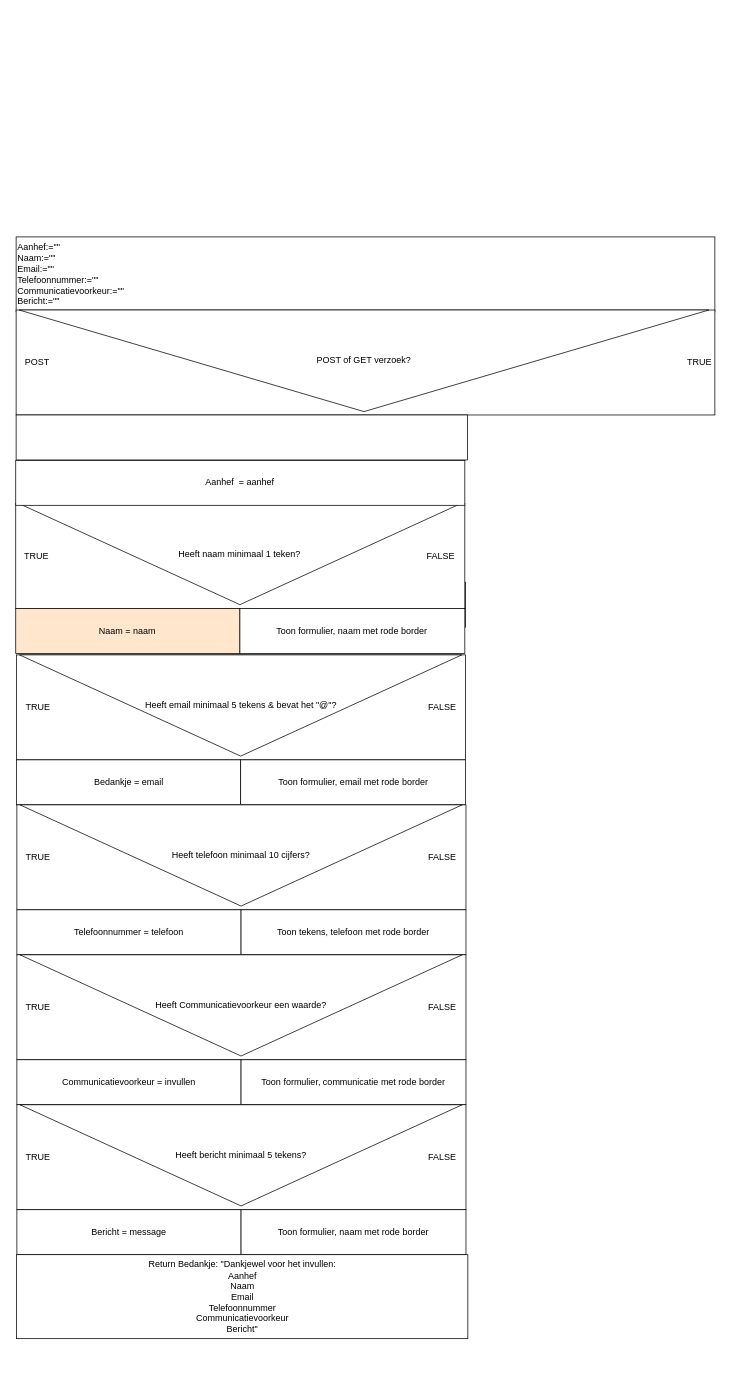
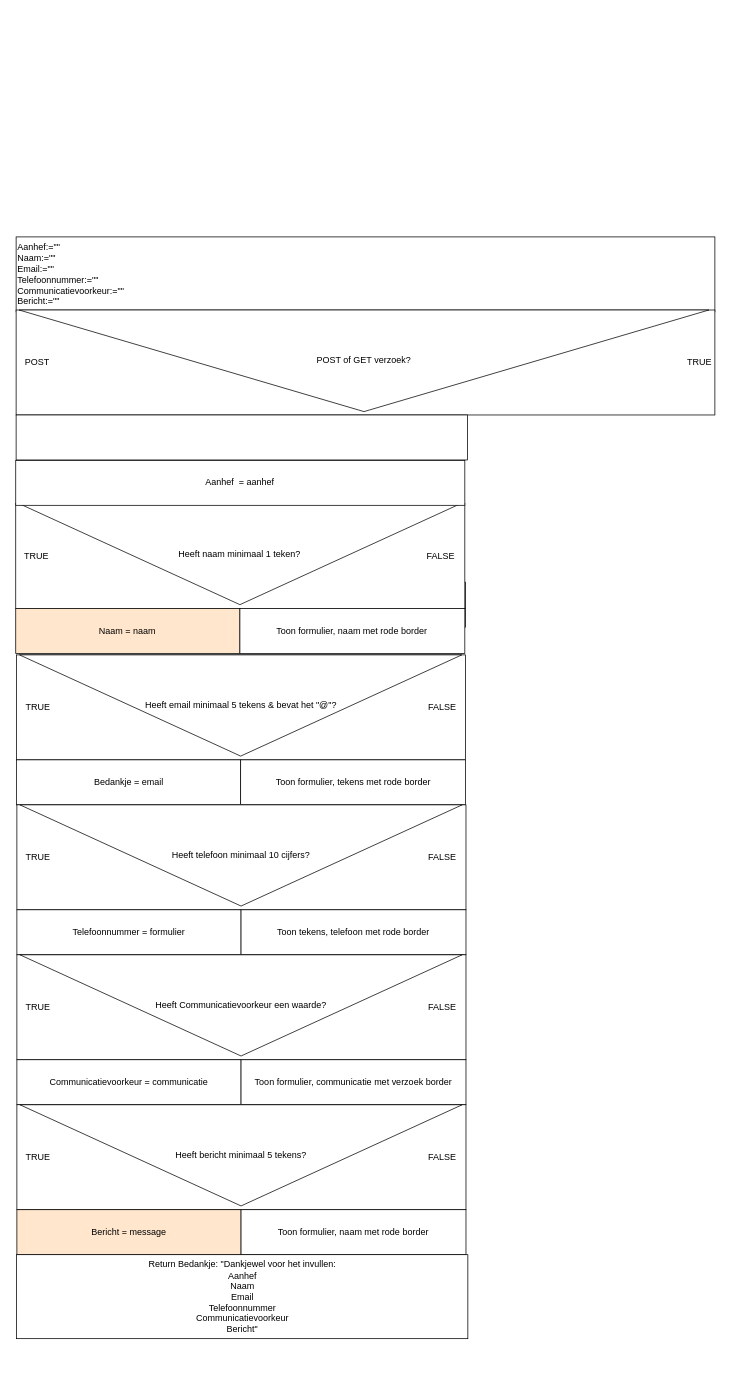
  <mxCell id="0" />
  <mxCell id="1" parent="0" />
  <mxCell id="2" value="Aanhef:=&quot;&quot;&lt;br&gt;Naam:=&quot;&quot;&lt;br&gt;Email:=&quot;&quot;&lt;br&gt;Telefoonnummer:=&quot;&quot;&lt;br&gt;Communicatievoorkeur:=&quot;&quot;&lt;br&gt;Bericht:=&quot;&quot;" style="rounded=0;whiteSpace=wrap;html=1;align=left;" vertex="1" parent="1"><mxGeometry x="21" y="315" width="932" height="100" as="geometry" /></mxCell>
  <mxCell id="3" value="Aanhef&amp;nbsp; = aanhef" style="rounded=0;whiteSpace=wrap;html=1;align=center;" vertex="1" parent="1"><mxGeometry x="21.51" y="775.5" width="598.99" height="60" as="geometry" /></mxCell>
  <mxCell id="4" value="&amp;nbsp; &amp;nbsp;TRUE&lt;span style=&quot;white-space: pre;&quot;&gt;&#09;&lt;/span&gt;&lt;span style=&quot;white-space: pre;&quot;&gt;&#09;&lt;/span&gt;&lt;span style=&quot;white-space: pre;&quot;&gt;&#09;&lt;/span&gt;&lt;span style=&quot;white-space: pre;&quot;&gt;&#09;&lt;/span&gt;&lt;span style=&quot;white-space: pre;&quot;&gt;&#09;&lt;/span&gt;&lt;span style=&quot;white-space: pre;&quot;&gt;&#09;&lt;/span&gt;&lt;span style=&quot;white-space: pre;&quot;&gt;&#09;&lt;/span&gt;&lt;span style=&quot;white-space: pre;&quot;&gt;&#09;&lt;/span&gt;&lt;span style=&quot;white-space: pre;&quot;&gt;&#09;&lt;/span&gt;&lt;span style=&quot;white-space: pre;&quot;&gt;&#09;&lt;/span&gt;&lt;span style=&quot;white-space: pre;&quot;&gt;&#09;&lt;/span&gt;&lt;span style=&quot;white-space: pre;&quot;&gt;&#09;&lt;/span&gt;&lt;span style=&quot;white-space: pre;&quot;&gt;&#09;&lt;/span&gt;&lt;span style=&quot;white-space: pre;&quot;&gt;&#09;&lt;/span&gt;&amp;nbsp;&amp;nbsp;&lt;span style=&quot;white-space: pre;&quot;&gt;&#09;&lt;/span&gt;&lt;span style=&quot;white-space: pre;&quot;&gt;&#09;&lt;/span&gt;&lt;span style=&quot;white-space: pre;&quot;&gt;&#09;&lt;/span&gt;&lt;span style=&quot;white-space: pre;&quot;&gt;&#09;&lt;/span&gt;&lt;span style=&quot;white-space: pre;&quot;&gt;&#09;&lt;/span&gt;&amp;nbsp; &amp;nbsp; FALSE" style="rounded=0;whiteSpace=wrap;html=1;align=left;" vertex="1" parent="1"><mxGeometry x="21.51" y="872.5" width="598.99" height="140" as="geometry" /></mxCell>
  <mxCell id="5" value="&lt;div style=&quot;&quot;&gt;Heeft email minimaal 5 tekens &amp;amp; bevat het &quot;@&quot;?&lt;/div&gt;" style="triangle;whiteSpace=wrap;html=1;rotation=90;align=center;verticalAlign=middle;labelPosition=center;verticalLabelPosition=middle;horizontal=0;" vertex="1" parent="1"><mxGeometry x="253" y="645" width="135" height="590" as="geometry" /></mxCell>
  <mxCell id="6" value="Bedankje = email" style="rounded=0;whiteSpace=wrap;html=1;" vertex="1" parent="1"><mxGeometry x="21.51" y="1012.5" width="298.99" height="60" as="geometry" /></mxCell>
- <mxCell id="7" value="Toon formulier, email met rode border" style="rounded=0;whiteSpace=wrap;html=1;" vertex="1" parent="1"><mxGeometry x="320.5" y="1012.5" width="300" height="60" as="geometry" /></mxCell>
+ <mxCell id="7" value="Toon formulier, tekens met rode border" style="rounded=0;whiteSpace=wrap;html=1;" vertex="1" parent="1"><mxGeometry x="320.5" y="1012.5" width="300" height="60" as="geometry" /></mxCell>
  <mxCell id="8" value="&amp;nbsp; &amp;nbsp;TRUE&lt;span style=&quot;white-space: pre;&quot;&gt;&#09;&lt;/span&gt;&lt;span style=&quot;white-space: pre;&quot;&gt;&#09;&lt;/span&gt;&lt;span style=&quot;white-space: pre;&quot;&gt;&#09;&lt;/span&gt;&lt;span style=&quot;white-space: pre;&quot;&gt;&#09;&lt;/span&gt;&lt;span style=&quot;white-space: pre;&quot;&gt;&#09;&lt;/span&gt;&lt;span style=&quot;white-space: pre;&quot;&gt;&#09;&lt;/span&gt;&lt;span style=&quot;white-space: pre;&quot;&gt;&#09;&lt;/span&gt;&lt;span style=&quot;white-space: pre;&quot;&gt;&#09;&lt;/span&gt;&lt;span style=&quot;white-space: pre;&quot;&gt;&#09;&lt;/span&gt;&lt;span style=&quot;white-space: pre;&quot;&gt;&#09;&lt;/span&gt;&lt;span style=&quot;white-space: pre;&quot;&gt;&#09;&lt;/span&gt;&lt;span style=&quot;white-space: pre;&quot;&gt;&#09;&lt;/span&gt;&lt;span style=&quot;white-space: pre;&quot;&gt;&#09;&lt;/span&gt;&lt;span style=&quot;white-space: pre;&quot;&gt;&#09;&lt;/span&gt;&amp;nbsp;&amp;nbsp;&lt;span style=&quot;white-space: pre;&quot;&gt;&#09;&lt;/span&gt;&lt;span style=&quot;white-space: pre;&quot;&gt;&#09;&lt;/span&gt;&lt;span style=&quot;white-space: pre;&quot;&gt;&#09;&lt;/span&gt;&lt;span style=&quot;white-space: pre;&quot;&gt;&#09;&lt;/span&gt;&lt;span style=&quot;white-space: pre;&quot;&gt;&#09;&lt;/span&gt;&amp;nbsp; &amp;nbsp; FALSE" style="rounded=0;whiteSpace=wrap;html=1;align=left;" vertex="1" parent="1"><mxGeometry x="22.02" y="1072.5" width="598.99" height="140" as="geometry" /></mxCell>
  <mxCell id="9" value="&lt;div style=&quot;&quot;&gt;Heeft telefoon minimaal 10 cijfers?&lt;/div&gt;" style="triangle;whiteSpace=wrap;html=1;rotation=90;align=center;verticalAlign=middle;labelPosition=center;verticalLabelPosition=middle;horizontal=0;" vertex="1" parent="1"><mxGeometry x="253.51" y="845" width="135" height="590" as="geometry" /></mxCell>
- <mxCell id="10" value="Telefoonnummer = telefoon" style="rounded=0;whiteSpace=wrap;html=1;" vertex="1" parent="1"><mxGeometry x="22.02" y="1212.5" width="298.99" height="60" as="geometry" /></mxCell>
+ <mxCell id="10" value="Telefoonnummer = formulier" style="rounded=0;whiteSpace=wrap;html=1;" vertex="1" parent="1"><mxGeometry x="22.02" y="1212.5" width="298.99" height="60" as="geometry" /></mxCell>
  <mxCell id="11" value="Toon tekens, telefoon met rode border" style="rounded=0;whiteSpace=wrap;html=1;" vertex="1" parent="1"><mxGeometry x="321.01" y="1212.5" width="300" height="60" as="geometry" /></mxCell>
  <mxCell id="12" value="&amp;nbsp; &amp;nbsp;TRUE&lt;span style=&quot;white-space: pre;&quot;&gt;&#09;&lt;/span&gt;&lt;span style=&quot;white-space: pre;&quot;&gt;&#09;&lt;/span&gt;&lt;span style=&quot;white-space: pre;&quot;&gt;&#09;&lt;/span&gt;&lt;span style=&quot;white-space: pre;&quot;&gt;&#09;&lt;/span&gt;&lt;span style=&quot;white-space: pre;&quot;&gt;&#09;&lt;/span&gt;&lt;span style=&quot;white-space: pre;&quot;&gt;&#09;&lt;/span&gt;&lt;span style=&quot;white-space: pre;&quot;&gt;&#09;&lt;/span&gt;&lt;span style=&quot;white-space: pre;&quot;&gt;&#09;&lt;/span&gt;&lt;span style=&quot;white-space: pre;&quot;&gt;&#09;&lt;/span&gt;&lt;span style=&quot;white-space: pre;&quot;&gt;&#09;&lt;/span&gt;&lt;span style=&quot;white-space: pre;&quot;&gt;&#09;&lt;/span&gt;&lt;span style=&quot;white-space: pre;&quot;&gt;&#09;&lt;/span&gt;&lt;span style=&quot;white-space: pre;&quot;&gt;&#09;&lt;/span&gt;&lt;span style=&quot;white-space: pre;&quot;&gt;&#09;&lt;/span&gt;&amp;nbsp;&amp;nbsp;&lt;span style=&quot;white-space: pre;&quot;&gt;&#09;&lt;/span&gt;&lt;span style=&quot;white-space: pre;&quot;&gt;&#09;&lt;/span&gt;&lt;span style=&quot;white-space: pre;&quot;&gt;&#09;&lt;/span&gt;&lt;span style=&quot;white-space: pre;&quot;&gt;&#09;&lt;/span&gt;&lt;span style=&quot;white-space: pre;&quot;&gt;&#09;&lt;/span&gt;&amp;nbsp; &amp;nbsp; FALSE" style="rounded=0;whiteSpace=wrap;html=1;align=left;" vertex="1" parent="1"><mxGeometry x="22.02" y="1272.5" width="598.99" height="140" as="geometry" /></mxCell>
  <mxCell id="13" value="&lt;div style=&quot;&quot;&gt;Heeft Communicatievoorkeur een waarde?&lt;/div&gt;" style="triangle;whiteSpace=wrap;html=1;rotation=90;align=center;verticalAlign=middle;labelPosition=center;verticalLabelPosition=middle;horizontal=0;" vertex="1" parent="1"><mxGeometry x="253.51" y="1045" width="135" height="590" as="geometry" /></mxCell>
- <mxCell id="14" value="Communicatievoorkeur = invullen" style="rounded=0;whiteSpace=wrap;html=1;" vertex="1" parent="1"><mxGeometry x="22.02" y="1412.5" width="298.99" height="60" as="geometry" /></mxCell>
- <mxCell id="15" value="Toon formulier, communicatie met rode border" style="rounded=0;whiteSpace=wrap;html=1;" vertex="1" parent="1"><mxGeometry x="321.01" y="1412.5" width="300" height="60" as="geometry" /></mxCell>
+ <mxCell id="14" value="Communicatievoorkeur = communicatie" style="rounded=0;whiteSpace=wrap;html=1;" vertex="1" parent="1"><mxGeometry x="22.02" y="1412.5" width="298.99" height="60" as="geometry" /></mxCell>
+ <mxCell id="15" value="Toon formulier, communicatie met verzoek border" style="rounded=0;whiteSpace=wrap;html=1;" vertex="1" parent="1"><mxGeometry x="321.01" y="1412.5" width="300" height="60" as="geometry" /></mxCell>
  <mxCell id="16" value="&amp;nbsp; &amp;nbsp;TRUE&lt;span style=&quot;white-space: pre;&quot;&gt;&#09;&lt;/span&gt;&lt;span style=&quot;white-space: pre;&quot;&gt;&#09;&lt;/span&gt;&lt;span style=&quot;white-space: pre;&quot;&gt;&#09;&lt;/span&gt;&lt;span style=&quot;white-space: pre;&quot;&gt;&#09;&lt;/span&gt;&lt;span style=&quot;white-space: pre;&quot;&gt;&#09;&lt;/span&gt;&lt;span style=&quot;white-space: pre;&quot;&gt;&#09;&lt;/span&gt;&lt;span style=&quot;white-space: pre;&quot;&gt;&#09;&lt;/span&gt;&lt;span style=&quot;white-space: pre;&quot;&gt;&#09;&lt;/span&gt;&lt;span style=&quot;white-space: pre;&quot;&gt;&#09;&lt;/span&gt;&lt;span style=&quot;white-space: pre;&quot;&gt;&#09;&lt;/span&gt;&lt;span style=&quot;white-space: pre;&quot;&gt;&#09;&lt;/span&gt;&lt;span style=&quot;white-space: pre;&quot;&gt;&#09;&lt;/span&gt;&lt;span style=&quot;white-space: pre;&quot;&gt;&#09;&lt;/span&gt;&lt;span style=&quot;white-space: pre;&quot;&gt;&#09;&lt;/span&gt;&amp;nbsp;&amp;nbsp;&lt;span style=&quot;white-space: pre;&quot;&gt;&#09;&lt;/span&gt;&lt;span style=&quot;white-space: pre;&quot;&gt;&#09;&lt;/span&gt;&lt;span style=&quot;white-space: pre;&quot;&gt;&#09;&lt;/span&gt;&lt;span style=&quot;white-space: pre;&quot;&gt;&#09;&lt;/span&gt;&lt;span style=&quot;white-space: pre;&quot;&gt;&#09;&lt;/span&gt;&amp;nbsp; &amp;nbsp; FALSE" style="rounded=0;whiteSpace=wrap;html=1;align=left;" vertex="1" parent="1"><mxGeometry x="22.02" y="1472.5" width="598.99" height="140" as="geometry" /></mxCell>
  <mxCell id="17" value="&lt;div style=&quot;&quot;&gt;Heeft bericht minimaal 5 tekens?&lt;/div&gt;" style="triangle;whiteSpace=wrap;html=1;rotation=90;align=center;verticalAlign=middle;labelPosition=center;verticalLabelPosition=middle;horizontal=0;" vertex="1" parent="1"><mxGeometry x="253.51" y="1245" width="135" height="590" as="geometry" /></mxCell>
- <mxCell id="18" value="Bericht = message" style="rounded=0;whiteSpace=wrap;html=1;" vertex="1" parent="1"><mxGeometry x="22.02" y="1612.5" width="298.99" height="60" as="geometry" /></mxCell>
+ <mxCell id="18" value="Bericht = message" style="rounded=0;whiteSpace=wrap;html=1;fillColor=#ffe6cc;" vertex="1" parent="1"><mxGeometry x="22.02" y="1612.5" width="298.99" height="60" as="geometry" /></mxCell>
  <mxCell id="19" value="Toon formulier, naam met rode border" style="rounded=0;whiteSpace=wrap;html=1;" vertex="1" parent="1"><mxGeometry x="321.01" y="1612.5" width="300" height="60" as="geometry" /></mxCell>
  <mxCell id="20" value="&amp;nbsp; &amp;nbsp;TRUE&lt;span style=&quot;white-space: pre;&quot;&gt;&#09;&lt;/span&gt;&lt;span style=&quot;white-space: pre;&quot;&gt;&#09;&lt;/span&gt;&lt;span style=&quot;white-space: pre;&quot;&gt;&#09;&lt;/span&gt;&lt;span style=&quot;white-space: pre;&quot;&gt;&#09;&lt;/span&gt;&lt;span style=&quot;white-space: pre;&quot;&gt;&#09;&lt;/span&gt;&lt;span style=&quot;white-space: pre;&quot;&gt;&#09;&lt;/span&gt;&lt;span style=&quot;white-space: pre;&quot;&gt;&#09;&lt;/span&gt;&lt;span style=&quot;white-space: pre;&quot;&gt;&#09;&lt;/span&gt;&lt;span style=&quot;white-space: pre;&quot;&gt;&#09;&lt;/span&gt;&lt;span style=&quot;white-space: pre;&quot;&gt;&#09;&lt;/span&gt;&lt;span style=&quot;white-space: pre;&quot;&gt;&#09;&lt;/span&gt;&lt;span style=&quot;white-space: pre;&quot;&gt;&#09;&lt;/span&gt;&lt;span style=&quot;white-space: pre;&quot;&gt;&#09;&lt;/span&gt;&lt;span style=&quot;white-space: pre;&quot;&gt;&#09;&lt;/span&gt;&amp;nbsp;&amp;nbsp;&lt;span style=&quot;white-space: pre;&quot;&gt;&#09;&lt;/span&gt;&lt;span style=&quot;white-space: pre;&quot;&gt;&#09;&lt;/span&gt;&lt;span style=&quot;white-space: pre;&quot;&gt;&#09;&lt;/span&gt;&lt;span style=&quot;white-space: pre;&quot;&gt;&#09;&lt;/span&gt;&lt;span style=&quot;white-space: pre;&quot;&gt;&#09;&lt;/span&gt;&amp;nbsp; &amp;nbsp; FALSE" style="rounded=0;whiteSpace=wrap;html=1;align=left;" vertex="1" parent="1"><mxGeometry x="20.49" y="670.5" width="598.99" height="140" as="geometry" /></mxCell>
  <mxCell id="21" value="&lt;div style=&quot;&quot;&gt;Heeft naam minimaal 1 teken?&lt;/div&gt;" style="triangle;whiteSpace=wrap;html=1;rotation=90;align=center;verticalAlign=middle;labelPosition=center;verticalLabelPosition=middle;horizontal=0;" vertex="1" parent="1"><mxGeometry x="251.98" y="443" width="135" height="590" as="geometry" /></mxCell>
  <mxCell id="22" value="Naam = naam" style="rounded=0;whiteSpace=wrap;html=1;fillColor=#ffe6cc;" vertex="1" parent="1"><mxGeometry x="20.49" y="810.5" width="298.99" height="60" as="geometry" /></mxCell>
  <mxCell id="23" value="Toon formulier, naam met rode border" style="rounded=0;whiteSpace=wrap;html=1;" vertex="1" parent="1"><mxGeometry x="319.48" y="810.5" width="300" height="60" as="geometry" /></mxCell>
  <mxCell id="24" value="Aanhef&amp;nbsp; = aanhef" style="rounded=0;whiteSpace=wrap;html=1;align=center;" vertex="1" parent="1"><mxGeometry x="20.49" y="613" width="598.99" height="60" as="geometry" /></mxCell>
  <mxCell id="25" value="&amp;nbsp; &amp;nbsp;POST&lt;span style=&quot;white-space: pre;&quot;&gt;&#09;&lt;/span&gt;&lt;span style=&quot;white-space: pre;&quot;&gt;&#09;&lt;/span&gt;&lt;span style=&quot;white-space: pre;&quot;&gt;&#09;&lt;/span&gt;&lt;span style=&quot;white-space: pre;&quot;&gt;&#09;&lt;/span&gt;&lt;span style=&quot;white-space: pre;&quot;&gt;&#09;&lt;/span&gt;&lt;span style=&quot;white-space: pre;&quot;&gt;&#09;&lt;/span&gt;&lt;span style=&quot;white-space: pre;&quot;&gt;&#09;&lt;/span&gt;&lt;span style=&quot;white-space: pre;&quot;&gt;&#09;&lt;/span&gt;&lt;span style=&quot;white-space: pre;&quot;&gt;&#09;&lt;/span&gt;&lt;span style=&quot;white-space: pre;&quot;&gt;&#09;&lt;/span&gt;&lt;span style=&quot;white-space: pre;&quot;&gt;&#09;&lt;/span&gt;&lt;span style=&quot;white-space: pre;&quot;&gt;&#09;&lt;/span&gt;&lt;span style=&quot;white-space: pre;&quot;&gt;&#09;&lt;/span&gt;&lt;span style=&quot;white-space: pre;&quot;&gt;&#09;&lt;/span&gt;&amp;nbsp;&amp;nbsp;&lt;span style=&quot;white-space: pre;&quot;&gt;&#09;&lt;/span&gt;&lt;span style=&quot;white-space: pre;&quot;&gt;&#09;&lt;/span&gt;&lt;span style=&quot;white-space: pre;&quot;&gt;&#09;&lt;/span&gt;&lt;span style=&quot;white-space: pre;&quot;&gt;&#09;&lt;span style=&quot;white-space: pre;&quot;&gt;&#09;&lt;/span&gt;&lt;span style=&quot;white-space: pre;&quot;&gt;&#09;&lt;/span&gt;&lt;span style=&quot;white-space: pre;&quot;&gt;&#09;&lt;/span&gt;&lt;span style=&quot;white-space: pre;&quot;&gt;&#09;&lt;/span&gt;&lt;span style=&quot;white-space: pre;&quot;&gt;&#09;&lt;/span&gt;&lt;span style=&quot;white-space: pre;&quot;&gt;&#09;&lt;/span&gt;&lt;span style=&quot;white-space: pre;&quot;&gt;&#09;&lt;/span&gt;&lt;span style=&quot;white-space: pre;&quot;&gt;&#09;&lt;/span&gt;&lt;span style=&quot;white-space: pre;&quot;&gt;&#09;&lt;/span&gt;&lt;span style=&quot;white-space: pre;&quot;&gt;&#09;&lt;/span&gt;&lt;span style=&quot;white-space: pre;&quot;&gt;&#09;&lt;/span&gt;&lt;span style=&quot;white-space: pre;&quot;&gt;&#09;&lt;/span&gt;&lt;span style=&quot;white-space: pre;&quot;&gt;&#09;&lt;/span&gt;&lt;/span&gt;&lt;span style=&quot;white-space: pre;&quot;&gt;&#09;&lt;/span&gt;&amp;nbsp; &amp;nbsp; TRUE" style="rounded=0;whiteSpace=wrap;html=1;align=left;" vertex="1" parent="1"><mxGeometry x="21" y="412.5" width="932" height="140" as="geometry" /></mxCell>
  <mxCell id="26" value="&lt;div style=&quot;&quot;&gt;POST of GET verzoek?&lt;/div&gt;" style="triangle;whiteSpace=wrap;html=1;rotation=90;align=center;verticalAlign=middle;labelPosition=center;verticalLabelPosition=middle;horizontal=0;" vertex="1" parent="1"><mxGeometry x="417.23" y="20.26" width="135.51" height="920" as="geometry" /></mxCell>
  <mxCell id="27" value="" style="rounded=0;whiteSpace=wrap;html=1;" vertex="1" parent="1"><mxGeometry x="21" y="552.5" width="602" height="60" as="geometry" /></mxCell>
  <mxCell id="28" value="Return Bedankje: &quot;Dankjewel voor het invullen: &lt;br&gt;Aanhef&lt;br&gt;Naam&lt;br&gt;Email&lt;br&gt;Telefoonnummer&lt;br&gt;Communicatievoorkeur&lt;br&gt;Bericht&quot;" style="rounded=0;whiteSpace=wrap;html=1;" vertex="1" parent="1"><mxGeometry x="21.51" y="1672.5" width="602" height="112" as="geometry" /></mxCell>
